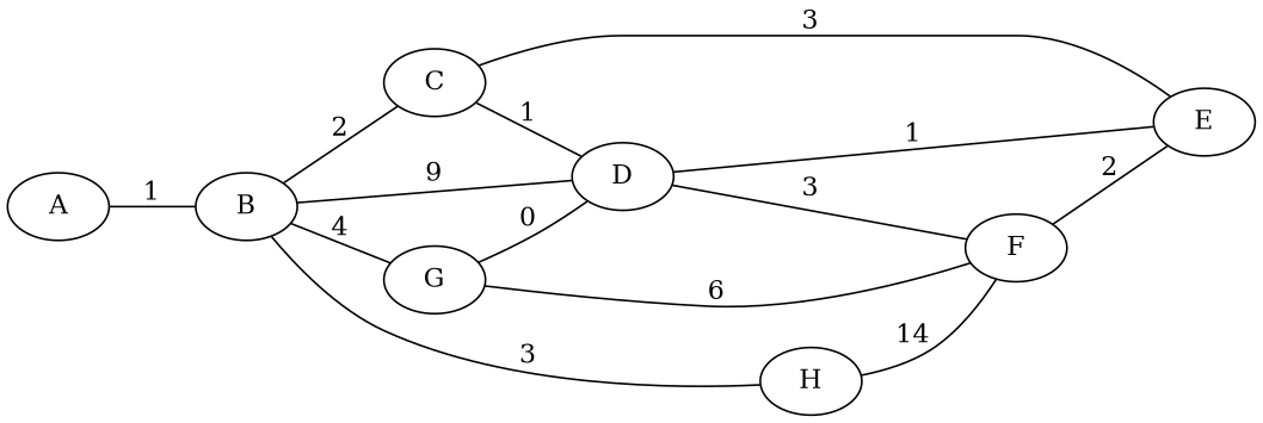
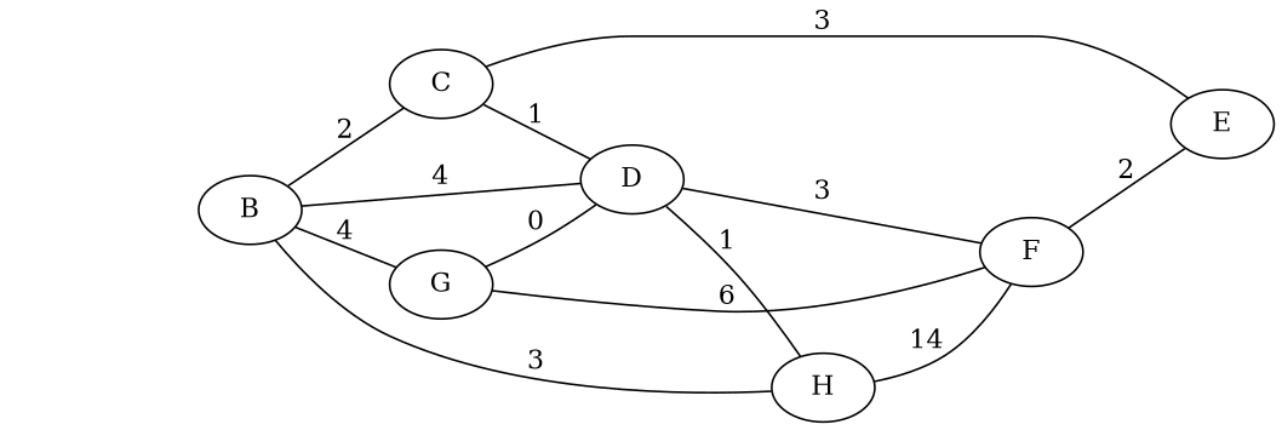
  graph {
    rankdir=LR
-   A
    B
    C
    H
    G
    D
    E
    F
-   A -- B [label=1]
    B -- C [label=2]
    B -- H [label=3]
    B -- G [label=4]
-   B -- D [label=9]
+   B -- D [label=4]
    C -- D [label=1]
    C -- E [label=3]
    H -- F [label=14]
    G -- D [label=0]
    G -- F [label=6]
-   D -- E [label=1]
+   D -- H [label=1]
    D -- F [label=3]
    F -- E [label=2]
  }
